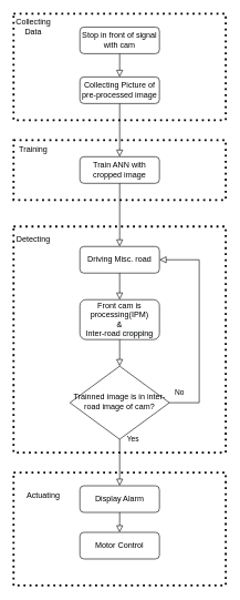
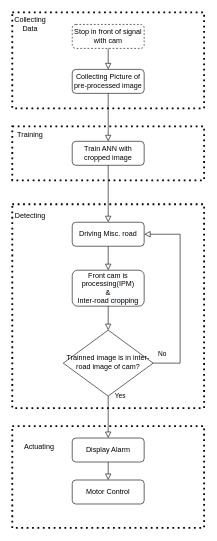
  <mxCell id="0" />
  <mxCell id="1" parent="0" />
  <mxCell id="2" value="" parent="1" style="rounded=0;whiteSpace=wrap;html=1;dashed=1;dashPattern=1 2;fillColor=none;strokeWidth=3;" vertex="1"><mxGeometry as="geometry" height="160" width="320" y="20" x="20" /></mxCell>
- <mxCell id="3" value="Stop in front of signal&lt;br&gt;with cam" parent="1" style="rounded=1;whiteSpace=wrap;html=1;fontSize=12;glass=0;strokeWidth=1;shadow=0;" vertex="1"><mxGeometry as="geometry" height="40" width="120" y="40" x="120" /></mxCell>
+ <mxCell id="3" value="Stop in front of signal&lt;br&gt;with cam" parent="1" style="rounded=1;whiteSpace=wrap;html=1;fontSize=12;glass=0;strokeWidth=1;shadow=0;dashed=1;" vertex="1"><mxGeometry as="geometry" height="40" width="120" y="40" x="120" /></mxCell>
  <mxCell id="4" value="Collecting Data" parent="1" style="text;html=1;strokeColor=none;fillColor=none;align=center;verticalAlign=middle;whiteSpace=wrap;rounded=0;dashed=1;dashPattern=1 2;" vertex="1"><mxGeometry as="geometry" height="20" width="40" y="30" x="30" /></mxCell>
  <mxCell id="5" value="" parent="1" edge="1" target="6" source="3" style="rounded=0;html=1;jettySize=auto;orthogonalLoop=1;fontSize=11;endArrow=block;endFill=0;endSize=8;strokeWidth=1;shadow=0;labelBackgroundColor=none;edgeStyle=orthogonalEdgeStyle;exitX=0.5;exitY=1;exitDx=0;exitDy=0;entryX=0.5;entryY=0;entryDx=0;entryDy=0;"><mxGeometry as="geometry" relative="1"><mxPoint as="sourcePoint" y="190" x="530" /><mxPoint as="targetPoint" y="100" x="450" /></mxGeometry></mxCell>
  <mxCell id="6" value="Collecting Picture of pre-processed image" parent="1" style="rounded=1;whiteSpace=wrap;html=1;fontSize=12;glass=0;strokeWidth=1;shadow=0;" vertex="1"><mxGeometry as="geometry" height="40" width="120" y="115" x="120" /></mxCell>
  <mxCell id="7" value="" parent="1" style="rounded=0;whiteSpace=wrap;html=1;dashed=1;dashPattern=1 2;fillColor=none;strokeWidth=3;" vertex="1"><mxGeometry as="geometry" height="90" width="320" y="210" x="20" /></mxCell>
  <mxCell id="8" value="Training" parent="1" style="text;html=1;strokeColor=none;fillColor=none;align=center;verticalAlign=middle;whiteSpace=wrap;rounded=0;dashed=1;dashPattern=1 2;" vertex="1"><mxGeometry as="geometry" height="20" width="40" y="215" x="30" /></mxCell>
  <mxCell id="9" value="Train ANN with cropped image" parent="1" style="rounded=1;whiteSpace=wrap;html=1;fontSize=12;glass=0;strokeWidth=1;shadow=0;" vertex="1"><mxGeometry as="geometry" height="40" width="120" y="235" x="120" /></mxCell>
  <mxCell id="10" value="" parent="1" edge="1" target="9" source="6" style="rounded=0;html=1;jettySize=auto;orthogonalLoop=1;fontSize=11;endArrow=block;endFill=0;endSize=8;strokeWidth=1;shadow=0;labelBackgroundColor=none;edgeStyle=orthogonalEdgeStyle;exitX=0.5;exitY=1;exitDx=0;exitDy=0;entryX=0.5;entryY=0;entryDx=0;entryDy=0;"><mxGeometry as="geometry" relative="1"><mxPoint as="sourcePoint" y="190" x="530" /><mxPoint as="targetPoint" y="240" x="530" /></mxGeometry></mxCell>
  <mxCell id="11" value="" parent="1" style="rounded=0;whiteSpace=wrap;html=1;dashed=1;dashPattern=1 2;fillColor=none;strokeWidth=3;" vertex="1"><mxGeometry as="geometry" height="340" width="320" y="340" x="20" /></mxCell>
  <mxCell id="12" value="Detecting" parent="1" style="text;html=1;strokeColor=none;fillColor=none;align=center;verticalAlign=middle;whiteSpace=wrap;rounded=0;dashed=1;dashPattern=1 2;" vertex="1"><mxGeometry as="geometry" height="20" width="40" y="350" x="30" /></mxCell>
  <mxCell id="13" value="Driving Misc. road" parent="1" style="rounded=1;whiteSpace=wrap;html=1;fontSize=12;glass=0;strokeWidth=1;shadow=0;" vertex="1"><mxGeometry as="geometry" height="40" width="120" y="370" x="120" /></mxCell>
  <mxCell id="14" value="" parent="1" edge="1" target="13" source="9" style="rounded=0;html=1;jettySize=auto;orthogonalLoop=1;fontSize=11;endArrow=block;endFill=0;endSize=8;strokeWidth=1;shadow=0;labelBackgroundColor=none;edgeStyle=orthogonalEdgeStyle;exitX=0.5;exitY=1;exitDx=0;exitDy=0;entryX=0.5;entryY=0;entryDx=0;entryDy=0;"><mxGeometry as="geometry" relative="1"><mxPoint as="sourcePoint" y="190" x="530" /><mxPoint as="targetPoint" y="240" x="530" /></mxGeometry></mxCell>
  <mxCell id="15" value="Front cam is processing(IPM)&lt;br&gt;&amp;amp;&lt;br&gt;Inter-road &lt;span style=&quot;display: inline ; float: none ; background-color: rgb(248 , 249 , 250) ; color: rgb(0 , 0 , 0) ; font-family: &amp;#34;helvetica&amp;#34; ; font-size: 12px ; font-style: normal ; font-variant: normal ; font-weight: normal ; letter-spacing: normal ; line-height: 1.2 ; overflow-wrap: normal ; text-align: center ; text-decoration: none ; text-indent: 0px ; text-transform: none ; white-space: normal ; word-spacing: 0px&quot;&gt;cropping&lt;/span&gt;" parent="1" style="rounded=1;whiteSpace=wrap;html=1;fontSize=12;glass=0;strokeWidth=1;shadow=0;" vertex="1"><mxGeometry as="geometry" height="60" width="120" y="450" x="120" /></mxCell>
  <mxCell id="16" value="Trainned image is in inter-road image of cam?" parent="1" style="rhombus;whiteSpace=wrap;html=1;shadow=0;fontFamily=Helvetica;fontSize=12;align=center;strokeWidth=1;spacing=6;spacingTop=-4;" vertex="1"><mxGeometry as="geometry" height="110" width="150" y="550" x="105" /></mxCell>
  <mxCell id="17" value="" parent="1" edge="1" target="15" source="13" style="rounded=0;html=1;jettySize=auto;orthogonalLoop=1;fontSize=11;endArrow=block;endFill=0;endSize=8;strokeWidth=1;shadow=0;labelBackgroundColor=none;edgeStyle=orthogonalEdgeStyle;exitX=0.5;exitY=1;exitDx=0;exitDy=0;entryX=0.5;entryY=0;entryDx=0;entryDy=0;"><mxGeometry as="geometry" relative="1"><mxPoint as="sourcePoint" y="285" x="190" /><mxPoint as="targetPoint" y="380" x="190" /></mxGeometry></mxCell>
  <mxCell id="18" value="" parent="1" edge="1" target="16" source="15" style="rounded=0;html=1;jettySize=auto;orthogonalLoop=1;fontSize=11;endArrow=block;endFill=0;endSize=8;strokeWidth=1;shadow=0;labelBackgroundColor=none;edgeStyle=orthogonalEdgeStyle;exitX=0.5;exitY=1;exitDx=0;exitDy=0;entryX=0.5;entryY=0;entryDx=0;entryDy=0;"><mxGeometry as="geometry" relative="1"><mxPoint as="sourcePoint" y="420" x="190" /><mxPoint as="targetPoint" y="530" x="180" /></mxGeometry></mxCell>
  <mxCell id="19" value="Yes" parent="1" edge="1" target="23" source="16" style="edgeStyle=orthogonalEdgeStyle;rounded=0;html=1;jettySize=auto;orthogonalLoop=1;fontSize=11;endArrow=block;endFill=0;endSize=8;strokeWidth=1;shadow=0;labelBackgroundColor=none;exitX=0.5;exitY=1;exitDx=0;exitDy=0;entryX=0.5;entryY=0;entryDx=0;entryDy=0;"><mxGeometry as="geometry" relative="1" y="20" x="-1"><mxPoint as="offset" /><mxPoint as="sourcePoint" y="400" x="580" /><mxPoint as="targetPoint" y="710" x="180" /></mxGeometry></mxCell>
  <mxCell id="20" value="No" parent="1" edge="1" target="13" source="16" style="rounded=0;html=1;jettySize=auto;orthogonalLoop=1;fontSize=11;endArrow=block;endFill=0;endSize=8;strokeWidth=1;shadow=0;labelBackgroundColor=none;edgeStyle=orthogonalEdgeStyle;exitX=1;exitY=0.5;exitDx=0;exitDy=0;entryX=1;entryY=0.5;entryDx=0;entryDy=0;"><mxGeometry as="geometry" relative="1" y="30" x="-0.625"><mxPoint as="offset" /><mxPoint as="sourcePoint" y="440" x="530" /><mxPoint as="targetPoint" y="500" x="530" /><Array as="points"><mxPoint y="605" x="300" /><mxPoint y="390" x="300" /></Array></mxGeometry></mxCell>
  <mxCell id="21" value="" parent="1" style="rounded=0;whiteSpace=wrap;html=1;dashed=1;dashPattern=1 2;fillColor=none;strokeWidth=3;" vertex="1"><mxGeometry as="geometry" height="170" width="320" y="710" x="20" /></mxCell>
  <mxCell id="22" value="Actuating" parent="1" style="text;html=1;strokeColor=none;fillColor=none;align=center;verticalAlign=middle;whiteSpace=wrap;rounded=0;dashed=1;dashPattern=1 2;" vertex="1"><mxGeometry x="45" y="735" as="geometry" height="20" width="40" /></mxCell>
  <mxCell id="23" value="Display Alarm" parent="1" style="rounded=1;whiteSpace=wrap;html=1;fontSize=12;glass=0;strokeWidth=1;shadow=0;" vertex="1"><mxGeometry as="geometry" height="40" width="120" y="730" x="120" /></mxCell>
  <mxCell id="24" value="Motor Control" parent="1" style="rounded=1;whiteSpace=wrap;html=1;fontSize=12;glass=0;strokeWidth=1;shadow=0;" vertex="1"><mxGeometry as="geometry" height="40" width="120" y="800" x="120" /></mxCell>
  <mxCell id="25" value="" parent="1" edge="1" target="24" source="23" style="rounded=0;html=1;jettySize=auto;orthogonalLoop=1;fontSize=11;endArrow=block;endFill=0;endSize=8;strokeWidth=1;shadow=0;labelBackgroundColor=none;edgeStyle=orthogonalEdgeStyle;exitX=0.5;exitY=1;exitDx=0;exitDy=0;entryX=0.5;entryY=0;entryDx=0;entryDy=0;"><mxGeometry as="geometry" relative="1"><mxPoint as="sourcePoint" y="500" x="190" /><mxPoint as="targetPoint" y="540" x="190" /></mxGeometry></mxCell>
